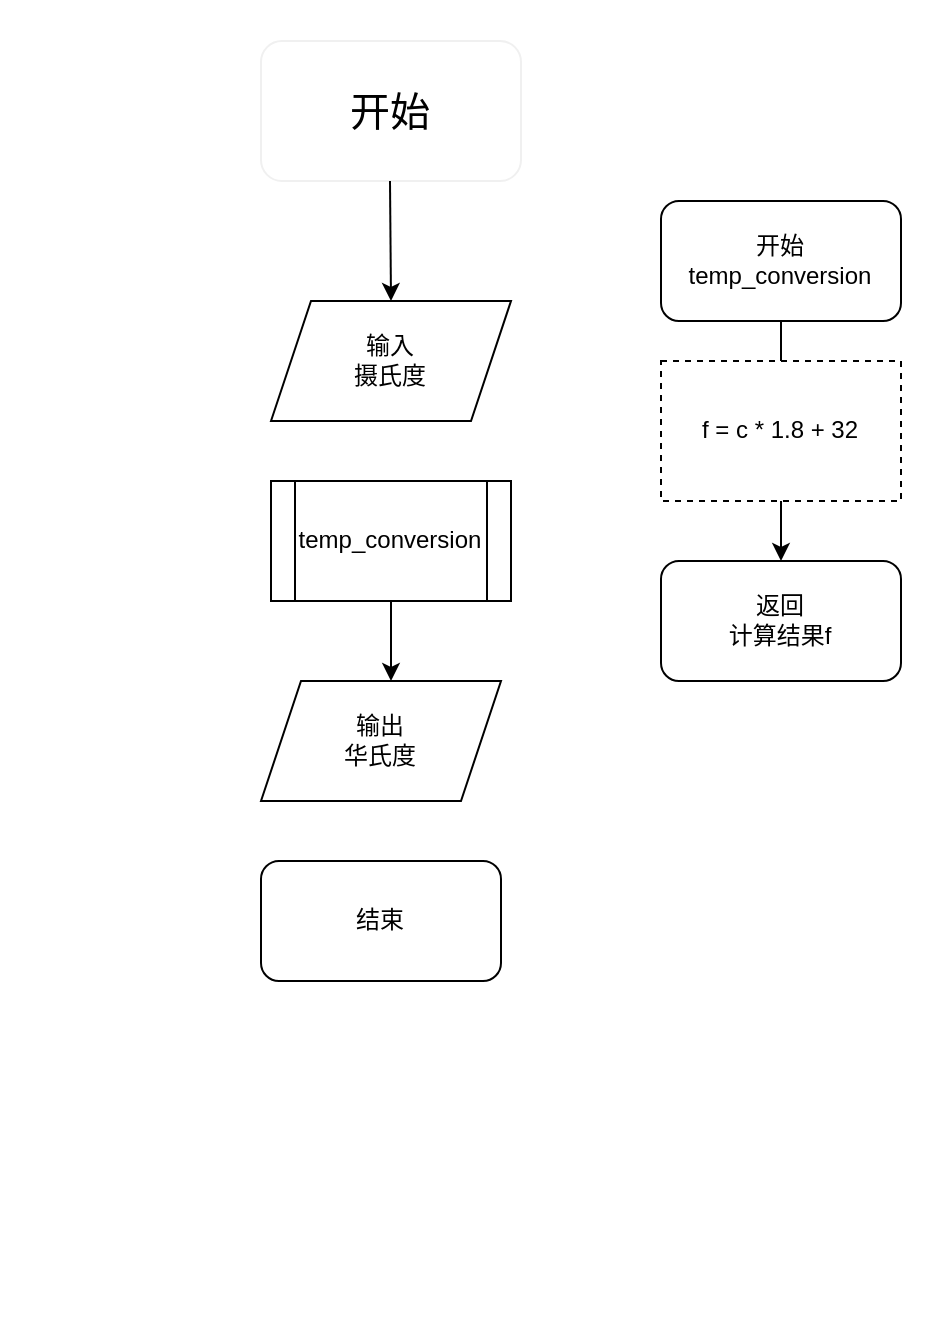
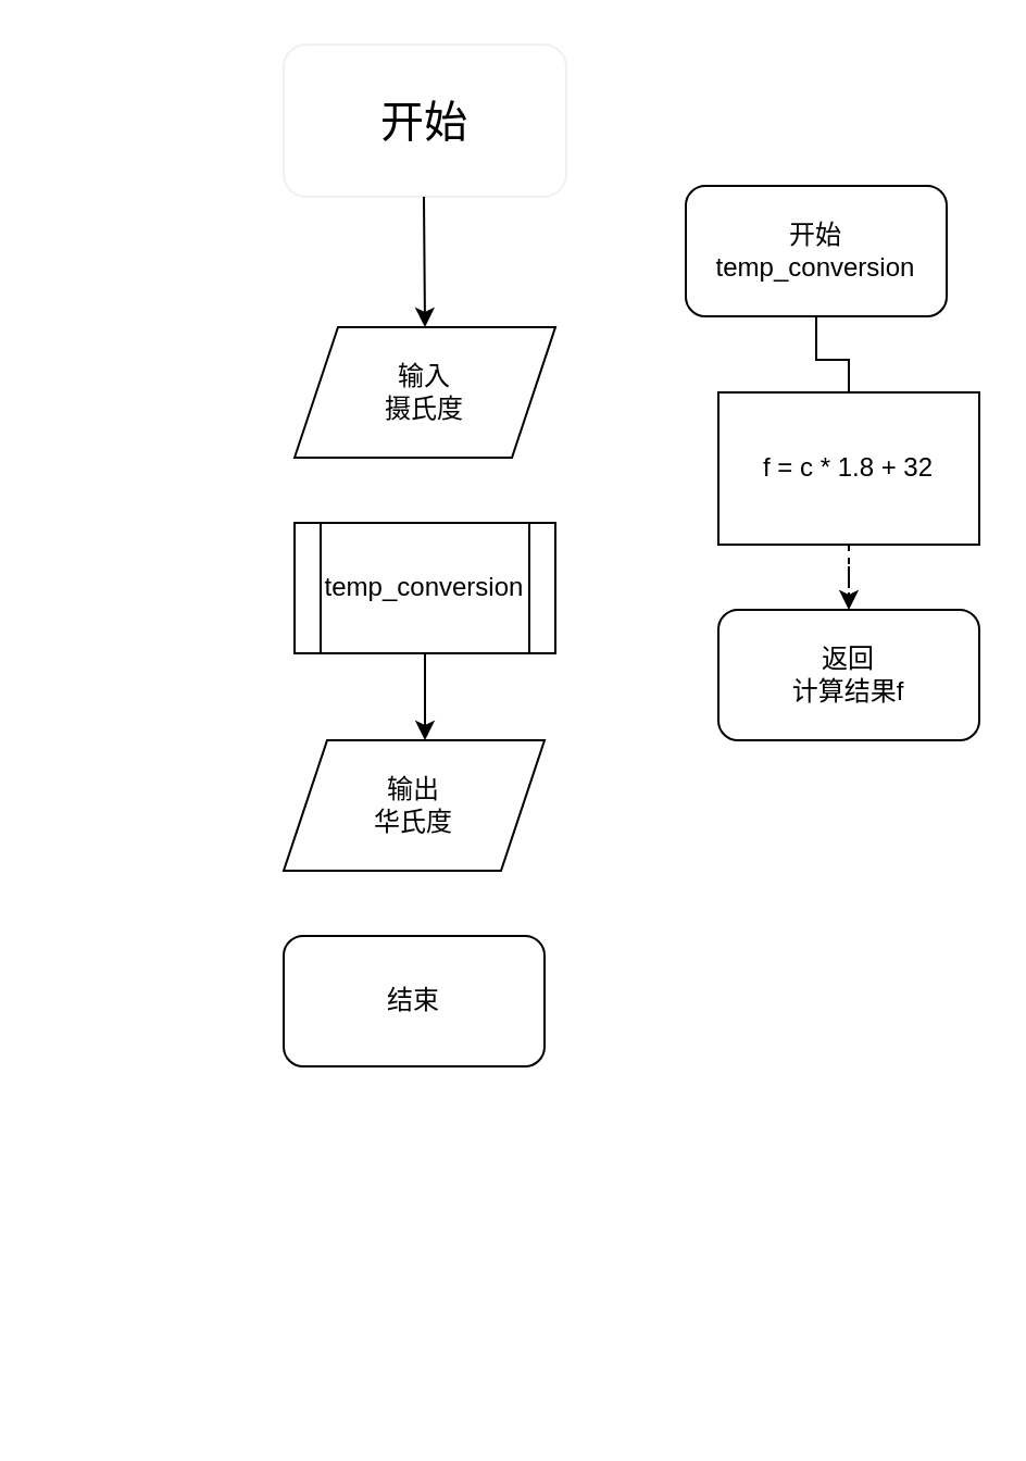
  <mxCell id="0" />
  <mxCell id="1" parent="0" />
  <mxCell id="2" value="&lt;font style=&quot;font-size: 20px&quot;&gt;开始&lt;/font&gt;" style="rounded=1;whiteSpace=wrap;html=1;strokeColor=#F0F0F0;" parent="1" vertex="1"><mxGeometry x="130" y="20" width="130" height="70" as="geometry" /></mxCell>
  <mxCell id="3" value="" style="endArrow=classic;html=1;" parent="1" edge="1"><mxGeometry width="50" height="50" relative="1" as="geometry"><mxPoint x="194.5" y="90" as="sourcePoint" /><mxPoint x="195" y="150" as="targetPoint" /></mxGeometry></mxCell>
  <mxCell id="4" style="edgeStyle=orthogonalEdgeStyle;rounded=0;orthogonalLoop=1;jettySize=auto;html=1;exitX=0.5;exitY=1;exitDx=0;exitDy=0;entryX=0;entryY=0.5;entryDx=0;entryDy=0;" parent="1" edge="1"><mxGeometry relative="1" as="geometry"><Array as="points"><mxPoint x="200" y="650" /><mxPoint x="20" y="650" /><mxPoint x="20" y="400" /></Array><mxPoint x="140" y="400" as="targetPoint" /></mxGeometry></mxCell>
  <mxCell id="5" value="输入&lt;br&gt;摄氏度" style="shape=parallelogram;perimeter=parallelogramPerimeter;whiteSpace=wrap;html=1;fixedSize=1;" vertex="1" parent="1"><mxGeometry x="135" y="150" width="120" height="60" as="geometry" /></mxCell>
  <mxCell id="6" style="edgeStyle=orthogonalEdgeStyle;rounded=0;orthogonalLoop=1;jettySize=auto;html=1;exitX=0.5;exitY=1;exitDx=0;exitDy=0;" edge="1" parent="1" source="7"><mxGeometry relative="1" as="geometry"><mxPoint x="195" y="340" as="targetPoint" /></mxGeometry></mxCell>
  <mxCell id="7" value="temp_conversion" style="shape=process;whiteSpace=wrap;html=1;backgroundOutline=1;" vertex="1" parent="1"><mxGeometry x="135" y="240" width="120" height="60" as="geometry" /></mxCell>
  <mxCell id="8" value="输出&lt;br&gt;华氏度" style="shape=parallelogram;perimeter=parallelogramPerimeter;whiteSpace=wrap;html=1;fixedSize=1;" vertex="1" parent="1"><mxGeometry x="130" y="340" width="120" height="60" as="geometry" /></mxCell>
  <mxCell id="9" value="结束" style="rounded=1;whiteSpace=wrap;html=1;" vertex="1" parent="1"><mxGeometry x="130" y="430" width="120" height="60" as="geometry" /></mxCell>
  <mxCell id="10" style="edgeStyle=orthogonalEdgeStyle;rounded=0;orthogonalLoop=1;jettySize=auto;html=1;exitX=0.5;exitY=1;exitDx=0;exitDy=0;endArrow=none;" edge="1" parent="1" source="11" target="13"><mxGeometry relative="1" as="geometry"><mxPoint x="390" y="210" as="targetPoint" /></mxGeometry></mxCell>
- <mxCell id="11" value="开始&lt;br&gt;temp_conversion" style="rounded=1;whiteSpace=wrap;html=1;" vertex="1" parent="1"><mxGeometry x="330" y="100" width="120" height="60" as="geometry" /></mxCell>
- <mxCell id="12" style="edgeStyle=orthogonalEdgeStyle;rounded=0;orthogonalLoop=1;jettySize=auto;html=1;exitX=0.5;exitY=1;exitDx=0;exitDy=0;" edge="1" parent="1" source="13" target="14"><mxGeometry relative="1" as="geometry"><mxPoint x="390" y="290" as="targetPoint" /></mxGeometry></mxCell>
- <mxCell id="13" value="f = c * 1.8 + 32" style="rounded=0;whiteSpace=wrap;html=1;dashed=1;" vertex="1" parent="1"><mxGeometry x="330" y="180" width="120" height="70" as="geometry" /></mxCell>
+ <mxCell id="11" value="开始&lt;br&gt;temp_conversion" style="rounded=1;whiteSpace=wrap;html=1;" vertex="1" parent="1"><mxGeometry x="315" y="85" width="120" height="60" as="geometry" /></mxCell>
+ <mxCell id="12" style="edgeStyle=orthogonalEdgeStyle;rounded=0;orthogonalLoop=1;jettySize=auto;html=1;exitX=0.5;exitY=1;exitDx=0;exitDy=0;dashed=1;" edge="1" parent="1" source="13" target="14"><mxGeometry relative="1" as="geometry"><mxPoint x="390" y="290" as="targetPoint" /></mxGeometry></mxCell>
+ <mxCell id="13" value="f = c * 1.8 + 32" style="rounded=0;whiteSpace=wrap;html=1;" vertex="1" parent="1"><mxGeometry x="330" y="180" width="120" height="70" as="geometry" /></mxCell>
  <mxCell id="14" value="返回&lt;br&gt;计算结果f" style="rounded=1;whiteSpace=wrap;html=1;" vertex="1" parent="1"><mxGeometry x="330" y="280" width="120" height="60" as="geometry" /></mxCell>
